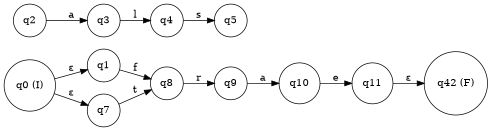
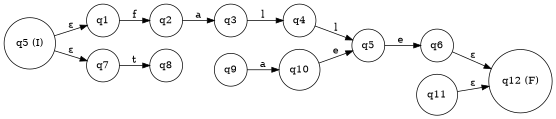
  digraph {
    rankdir=LR
    node [shape=circle]
-   n1 [label="q0 (I)"]
+   n1 [label="q5 (I)"]
    n2 [label=q1]
    n3 [label=q7]
    n4 [label=q2]
    n5 [label=q8]
    n6 [label=q3]
    n7 [label=q4]
    n8 [label=q5]
-   n10 [label="q42 (F)"]
+   n9 [label=q6]
+   n10 [label="q12 (F)"]
    n11 [label=q9]
    n12 [label=q10]
    n13 [label=q11]
    n1 -> n2 [label="ε"]
    n1 -> n3 [label="ε"]
-   n2 -> n5 [label=f]
+   n2 -> n4 [label=f]
    n3 -> n5 [label=t]
    n4 -> n6 [label=a]
-   n5 -> n11 [label=r]
    n6 -> n7 [label=l]
-   n7 -> n8 [label=s]
+   n7 -> n8 [label=l]
+   n8 -> n9 [label=e]
+   n9 -> n10 [label="ε"]
    n11 -> n12 [label=a]
-   n12 -> n13 [label=e]
+   n12 -> n8 [label=e]
    n13 -> n10 [label="ε"]
  }
